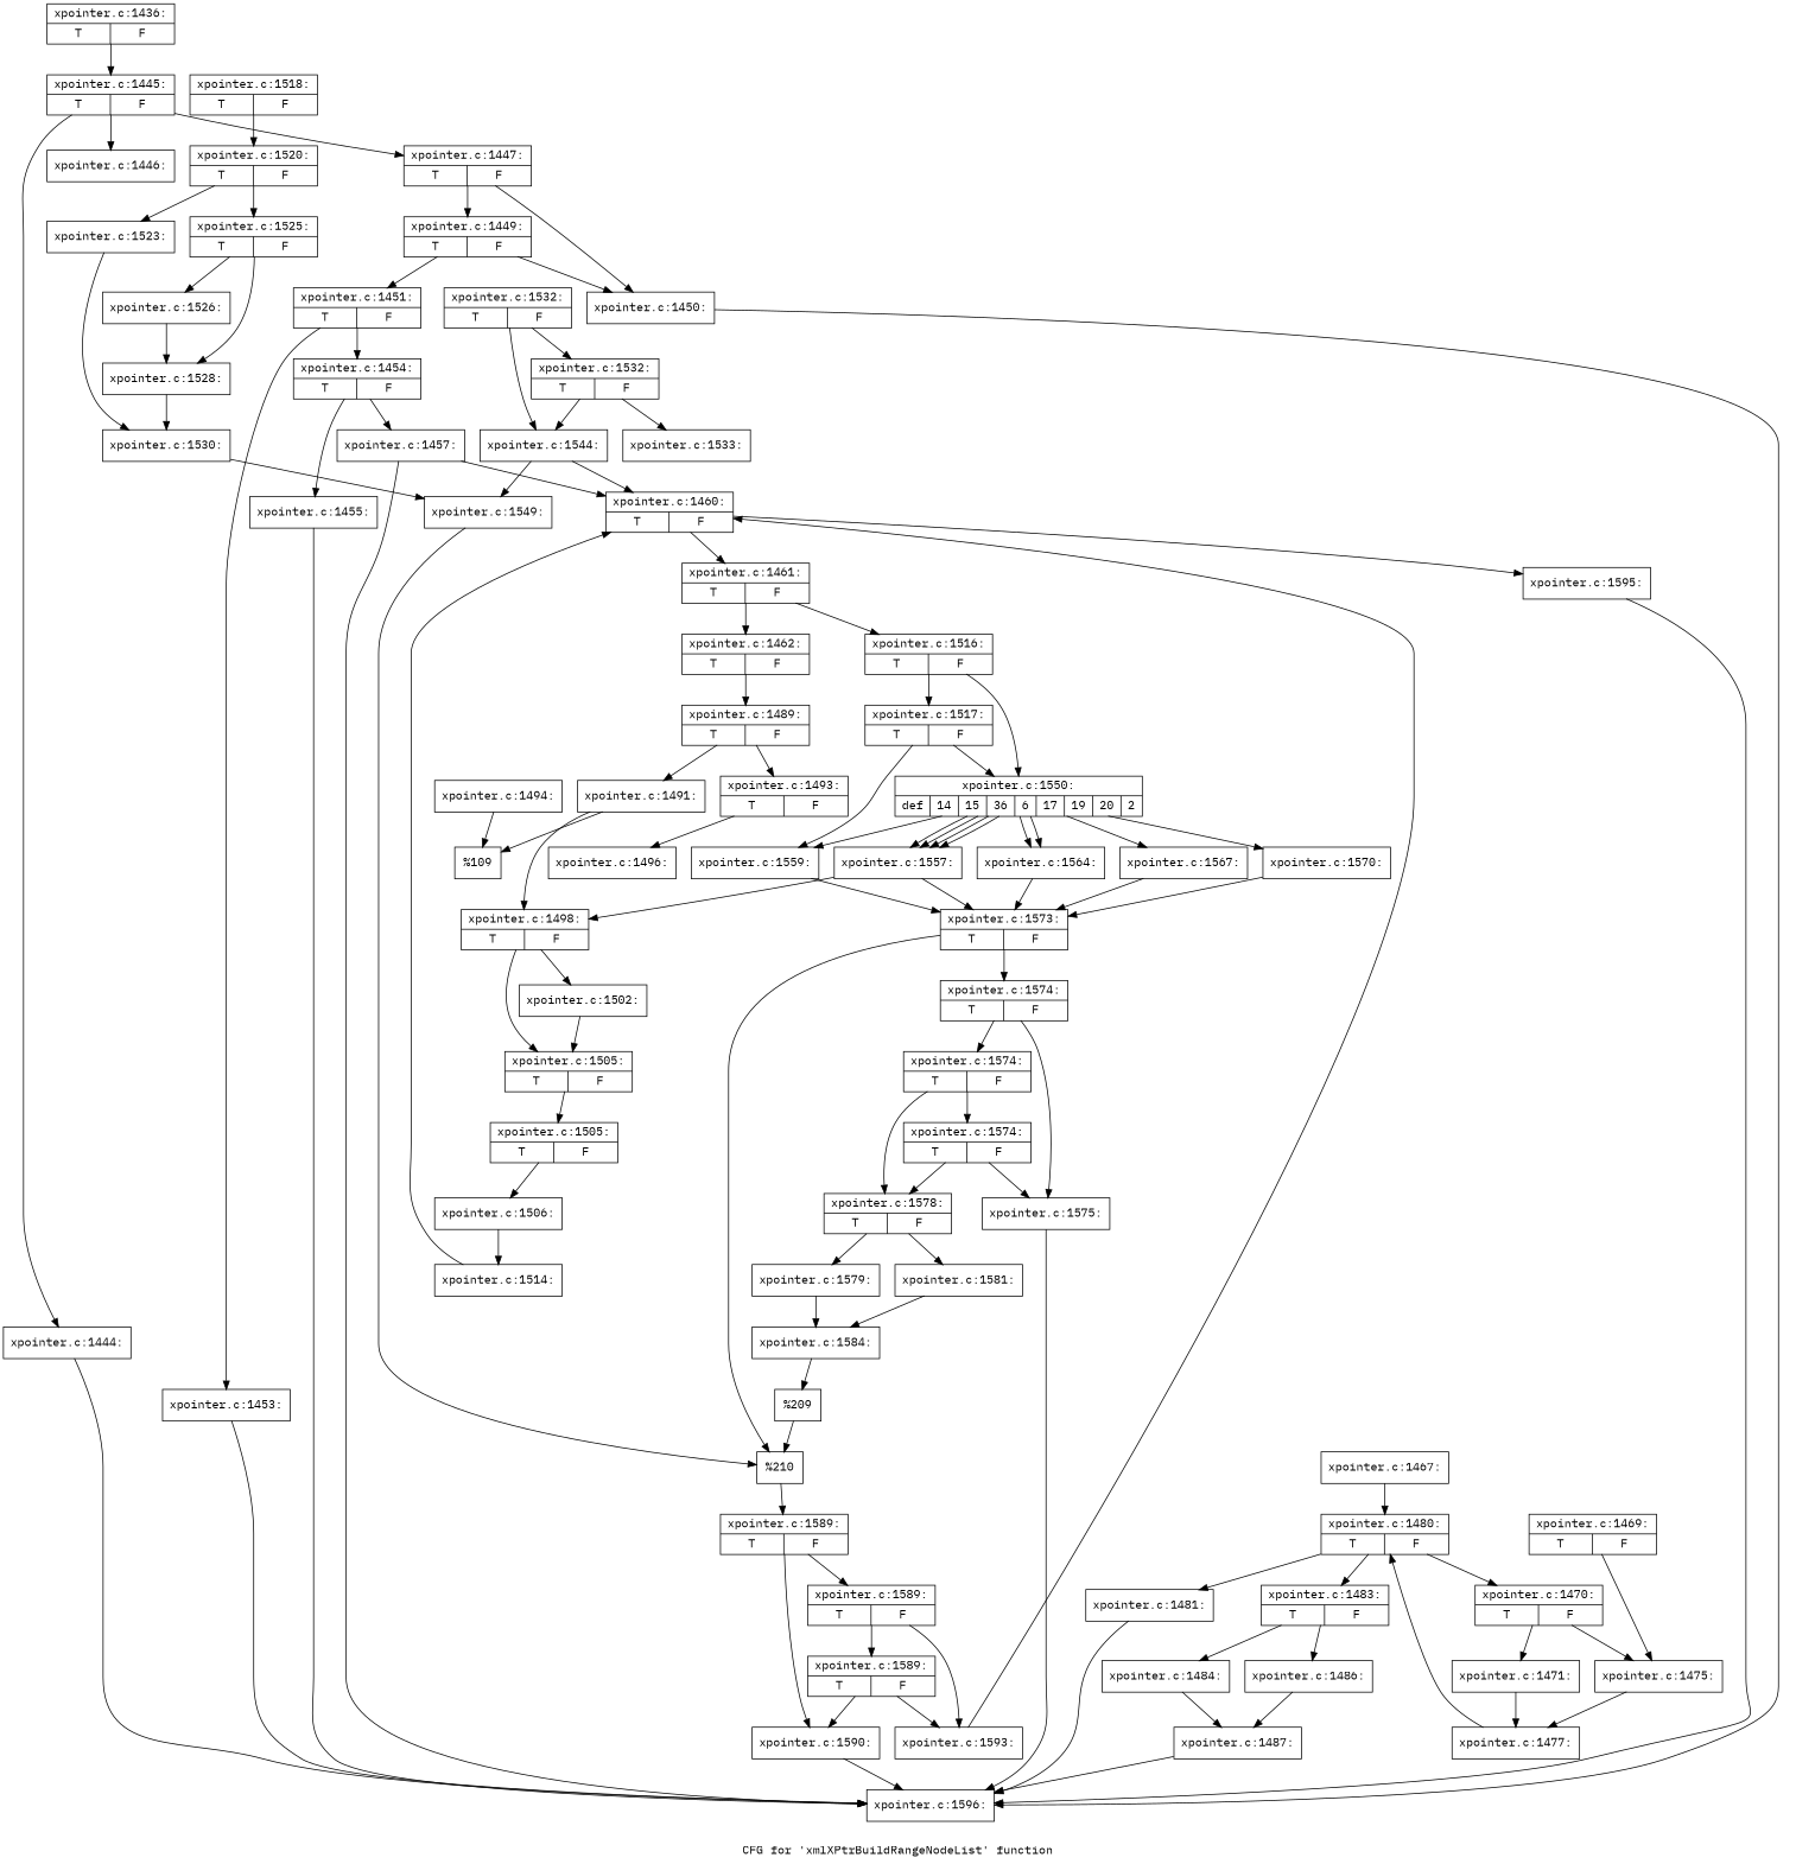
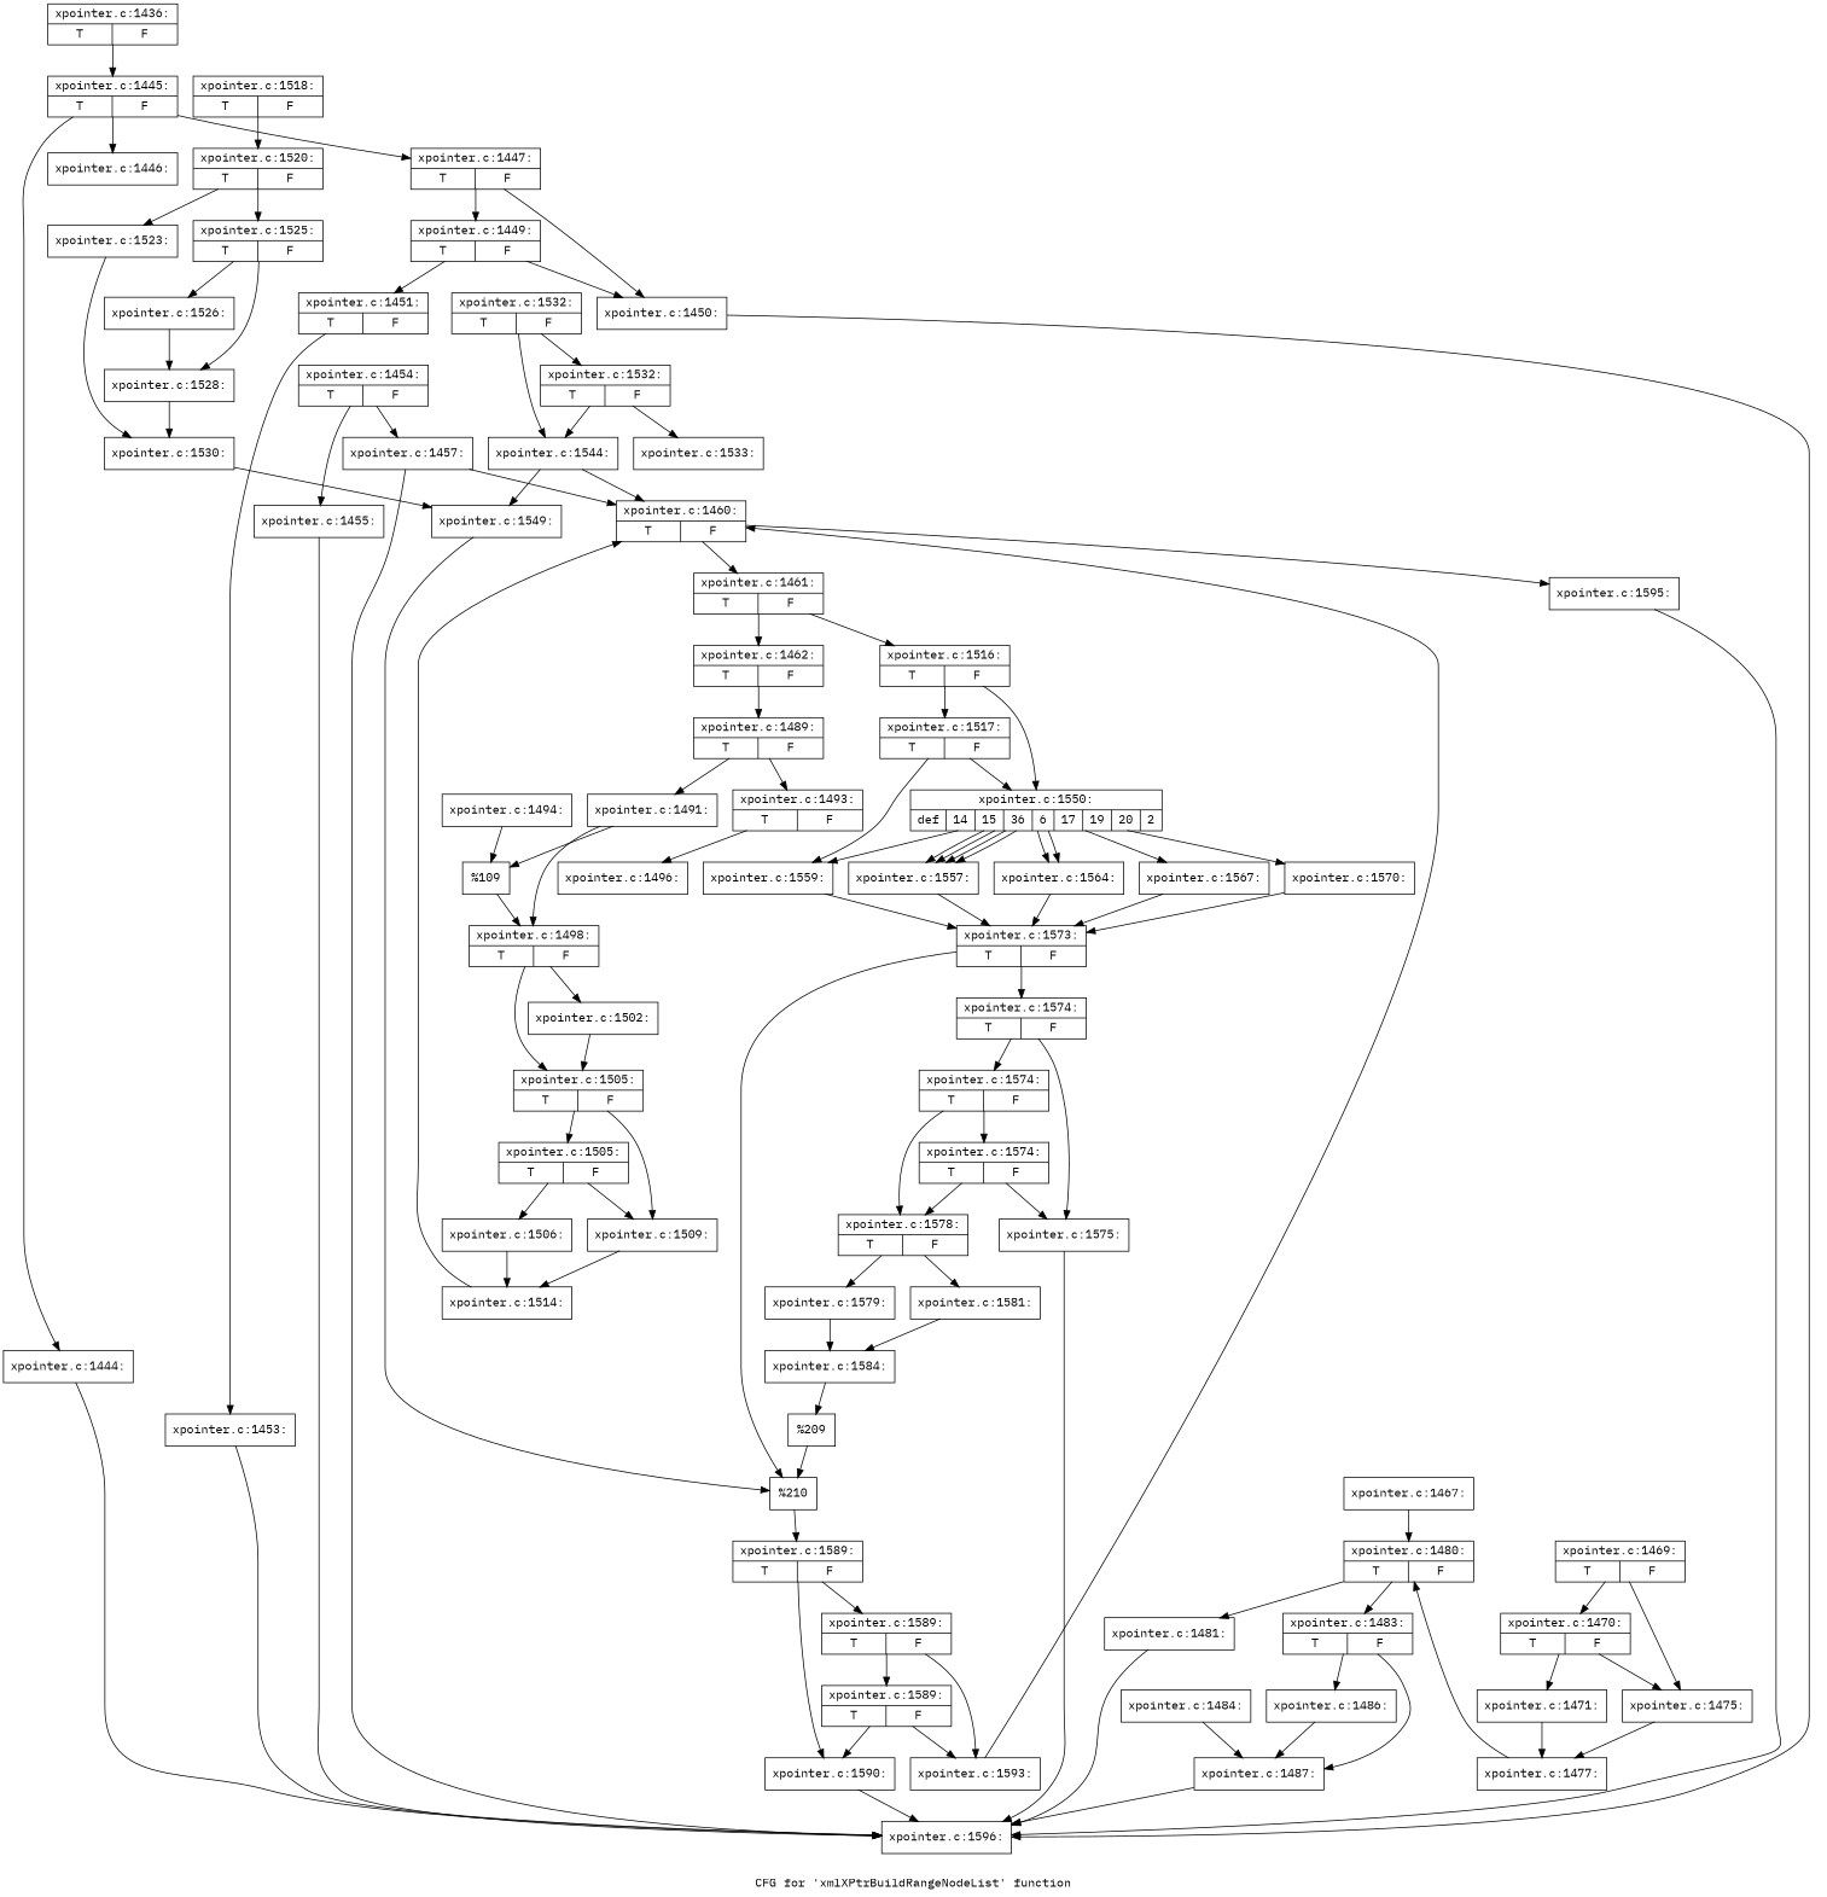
  digraph {
    fontname="IBM Plex Mono"
    label="CFG for 'xmlXPtrBuildRangeNodeList' function"
    node [fontname="IBM Plex Mono" shape=record]
    edge [fontname="IBM Plex Mono"]
    n1 [label="{xpointer.c:1436:|{<s0>T|<s1>F}}"]
    n2 [label="{xpointer.c:1445:|{<s0>T|<s1>F}}"]
    n3 [label="{xpointer.c:1444:}"]
    n4 [label="{xpointer.c:1596:}"]
    n5 [label="{xpointer.c:1446:}"]
    n6 [label="{xpointer.c:1447:|{<s0>T|<s1>F}}"]
    n7 [label="{xpointer.c:1450:}"]
    n8 [label="{xpointer.c:1449:|{<s0>T|<s1>F}}"]
    n9 [label="{xpointer.c:1451:|{<s0>T|<s1>F}}"]
    n10 [label="{xpointer.c:1453:}"]
    n11 [label="{xpointer.c:1454:|{<s0>T|<s1>F}}"]
    n12 [label="{xpointer.c:1455:}"]
    n13 [label="{xpointer.c:1457:}"]
    n14 [label="{xpointer.c:1460:|{<s0>T|<s1>F}}"]
    n15 [label="{xpointer.c:1461:|{<s0>T|<s1>F}}"]
    n16 [label="{xpointer.c:1595:}"]
    n17 [label="{xpointer.c:1462:|{<s0>T|<s1>F}}"]
    n18 [label="{xpointer.c:1516:|{<s0>T|<s1>F}}"]
    n19 [label="{xpointer.c:1489:|{<s0>T|<s1>F}}"]
    n20 [label="{xpointer.c:1517:|{<s0>T|<s1>F}}"]
    n21 [label="{xpointer.c:1550:|{<s0>def|<s1>14|<s2>15|<s3>36|<s4>6|<s5>17|<s6>19|<s7>20|<s8>2}}"]
    n22 [label="{xpointer.c:1491:}"]
    n23 [label="{xpointer.c:1493:|{<s0>T|<s1>F}}"]
    n24 [label="{xpointer.c:1559:}"]
    n25 [label="{xpointer.c:1570:}"]
    n26 [label="{xpointer.c:1557:}"]
    n27 [label="{xpointer.c:1564:}"]
    n28 [label="{xpointer.c:1567:}"]
    n29 [label="{xpointer.c:1467:}"]
    n30 [label="{xpointer.c:1480:|{<s0>T|<s1>F}}"]
    n31 [label="{xpointer.c:1469:|{<s0>T|<s1>F}}"]
    n32 [label="{xpointer.c:1470:|{<s0>T|<s1>F}}"]
    n33 [label="{xpointer.c:1475:}"]
    n34 [label="{xpointer.c:1498:|{<s0>T|<s1>F}}"]
    n35 [label="{%109}"]
    n36 [label="{xpointer.c:1496:}"]
    n37 [label="{xpointer.c:1481:}"]
    n38 [label="{xpointer.c:1483:|{<s0>T|<s1>F}}"]
    n39 [label="{xpointer.c:1471:}"]
    n40 [label="{xpointer.c:1477:}"]
    n41 [label="{xpointer.c:1484:}"]
    n42 [label="{xpointer.c:1486:}"]
    n43 [label="{xpointer.c:1487:}"]
    n44 [label="{xpointer.c:1502:}"]
    n45 [label="{xpointer.c:1505:|{<s0>T|<s1>F}}"]
    n46 [label="{xpointer.c:1494:}"]
    n47 [label="{xpointer.c:1505:|{<s0>T|<s1>F}}"]
+   n48 [label="{xpointer.c:1509:}"]
    n49 [label="{xpointer.c:1506:}"]
    n50 [label="{xpointer.c:1514:}"]
    n51 [label="{xpointer.c:1518:|{<s0>T|<s1>F}}"]
    n52 [label="{xpointer.c:1520:|{<s0>T|<s1>F}}"]
    n53 [label="{xpointer.c:1573:|{<s0>T|<s1>F}}"]
    n54 [label="{xpointer.c:1523:}"]
    n55 [label="{xpointer.c:1525:|{<s0>T|<s1>F}}"]
    n56 [label="{xpointer.c:1530:}"]
    n57 [label="{xpointer.c:1526:}"]
    n58 [label="{xpointer.c:1528:}"]
    n59 [label="{xpointer.c:1532:|{<s0>T|<s1>F}}"]
    n60 [label="{xpointer.c:1532:|{<s0>T|<s1>F}}"]
    n61 [label="{xpointer.c:1544:}"]
    n62 [label="{xpointer.c:1533:}"]
    n63 [label="{xpointer.c:1549:}"]
    n64 [label="{%210}"]
    n65 [label="{xpointer.c:1589:|{<s0>T|<s1>F}}"]
    n66 [label="{xpointer.c:1590:}"]
    n67 [label="{xpointer.c:1589:|{<s0>T|<s1>F}}"]
    n68 [label="{xpointer.c:1574:|{<s0>T|<s1>F}}"]
    n69 [label="{xpointer.c:1575:}"]
    n70 [label="{xpointer.c:1574:|{<s0>T|<s1>F}}"]
    n71 [label="{%209}"]
    n72 [label="{xpointer.c:1574:|{<s0>T|<s1>F}}"]
    n73 [label="{xpointer.c:1578:|{<s0>T|<s1>F}}"]
    n74 [label="{xpointer.c:1579:}"]
    n75 [label="{xpointer.c:1581:}"]
    n76 [label="{xpointer.c:1584:}"]
    n77 [label="{xpointer.c:1589:|{<s0>T|<s1>F}}"]
    n78 [label="{xpointer.c:1593:}"]
    n1 -> n2
    n2 -> n3
    n2 -> n5
    n2 -> n6
    n3 -> n4
    n6 -> n7
    n6 -> n8
    n7 -> n4
    n8 -> n7
    n8 -> n9
    n9 -> n10
-   n9 -> n11
    n10 -> n4
    n11 -> n12
    n11 -> n13
    n12 -> n4
    n13 -> n4
    n13 -> n14
    n14 -> n15
    n14 -> n16
    n15 -> n17
    n15 -> n18
    n16 -> n4
    n17 -> n19
    n18 -> n20
    n18 -> n21
    n19 -> n22
    n19 -> n23
    n20 -> n21
    n20 -> n24
    n21 -> n24
    n21 -> n25
    n21 -> n26
    n21 -> n26
    n21 -> n26
    n21 -> n26
    n21 -> n27
    n21 -> n27
    n21 -> n28
    n22 -> n34
    n22 -> n35
    n23 -> n36
    n24 -> n53
    n25 -> n53
    n26 -> n53
    n27 -> n53
    n28 -> n53
    n29 -> n30
    n30 -> n37
    n30 -> n38
-   n30 -> n32
+   n31 -> n32
    n31 -> n33
    n32 -> n33
    n32 -> n39
    n33 -> n40
    n34 -> n44
    n34 -> n45
-   n26 -> n34
+   n35 -> n34
    n37 -> n4
-   n38 -> n41
+   n38 -> n43
    n38 -> n42
    n39 -> n40
    n40 -> n30
    n41 -> n43
    n42 -> n43
    n43 -> n4
    n44 -> n45
    n45 -> n47
+   n45 -> n48
    n46 -> n35
+   n47 -> n48
    n47 -> n49
+   n48 -> n50
    n49 -> n50
    n50 -> n14
    n51 -> n52
    n52 -> n54
    n52 -> n55
    n53 -> n64
    n53 -> n68
    n54 -> n56
    n55 -> n57
    n55 -> n58
    n56 -> n63
    n57 -> n58
    n58 -> n56
    n59 -> n60
    n59 -> n61
    n60 -> n61
    n60 -> n62
    n61 -> n14
    n61 -> n63
    n63 -> n64
    n64 -> n65
    n65 -> n66
    n65 -> n67
    n66 -> n4
    n67 -> n77
    n67 -> n78
    n68 -> n69
    n68 -> n70
    n69 -> n4
    n70 -> n72
    n70 -> n73
    n71 -> n64
    n72 -> n69
    n72 -> n73
    n73 -> n74
    n73 -> n75
    n74 -> n76
    n75 -> n76
    n76 -> n71
    n77 -> n66
    n77 -> n78
    n78 -> n14
  }
